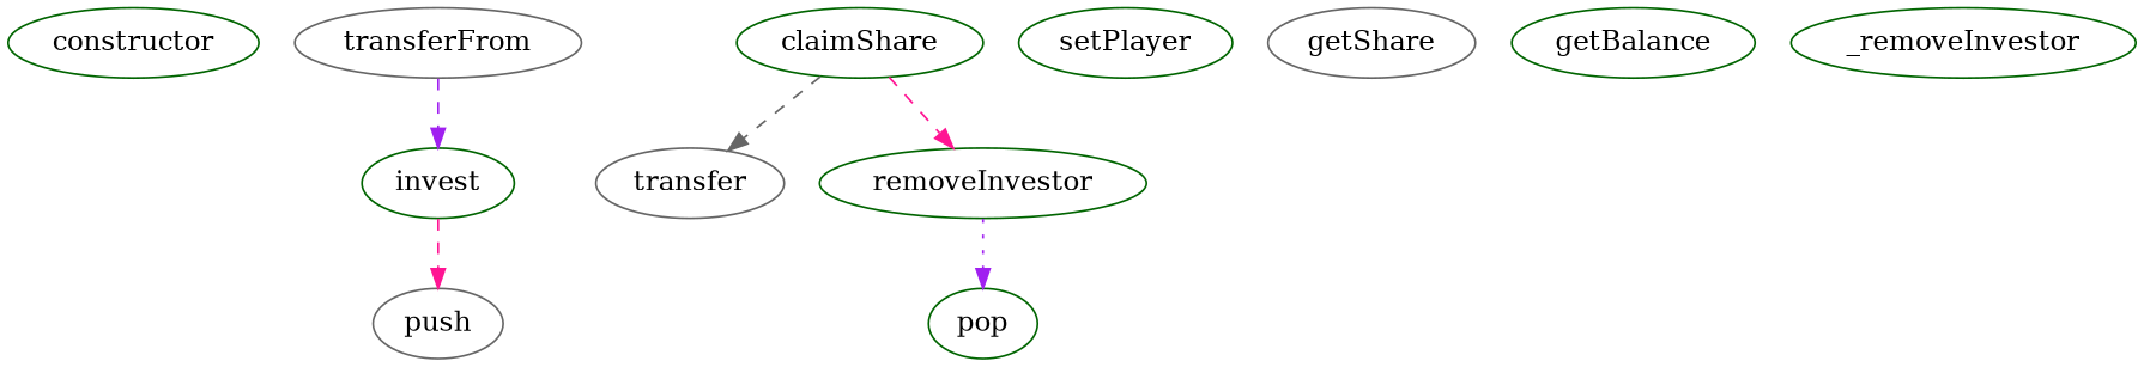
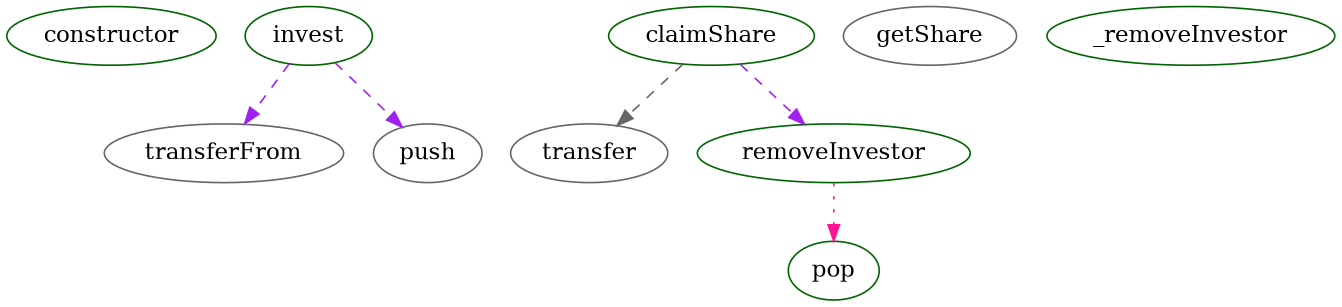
  strict digraph {
    node [color=darkgreen]
    edge [color=purple style=dashed]
    constructor
    transferFrom [color=gray40]
    invest
    push [color=gray40]
    transfer [color=gray40]
-   setPlayer
    getShare [color=gray40]
-   getBalance
    claimShare
    removeInvestor
    pop
    n12 [label=_removeInvestor]
-   transferFrom -> invest
-   invest -> push [color=deeppink]
+   invest -> transferFrom
+   invest -> push
    claimShare -> transfer [color=gray40]
-   claimShare -> removeInvestor [color=deeppink]
-   removeInvestor -> pop [style=dotted]
+   claimShare -> removeInvestor
+   removeInvestor -> pop [color=deeppink style=dotted]
  }
